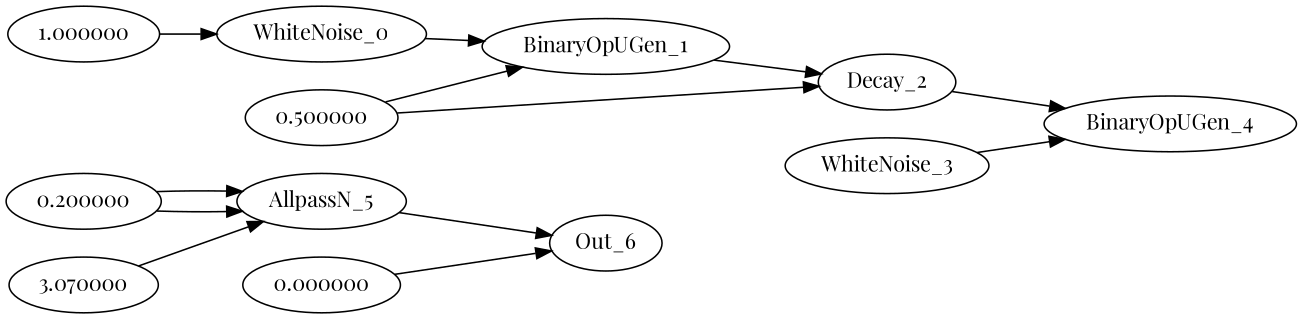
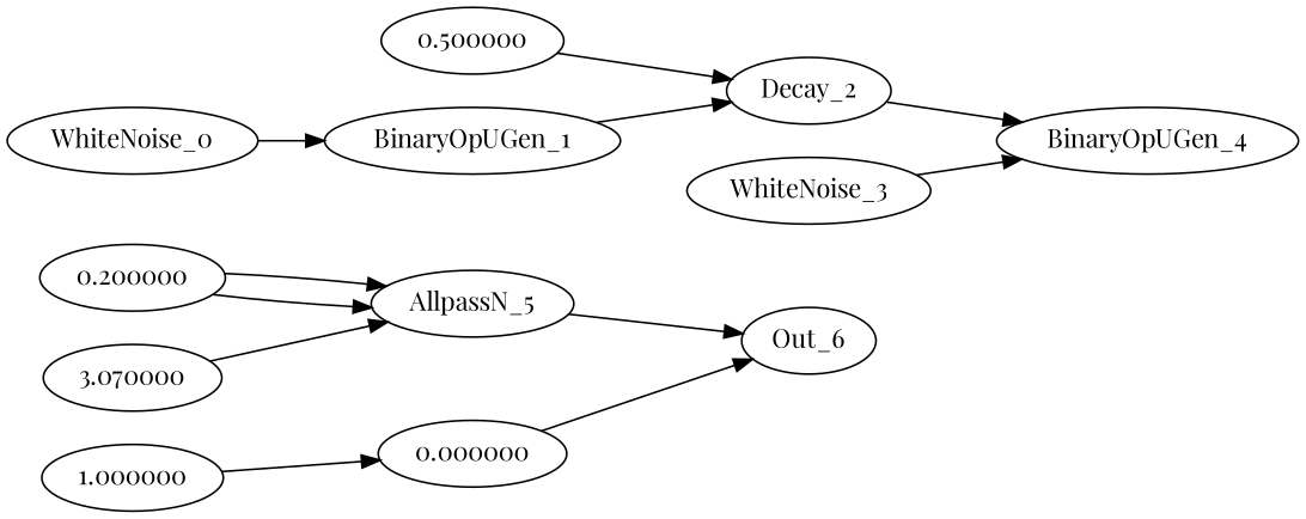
  digraph {
    fontname="Playfair Display"
    rankdir=LR
    node [fontname="Playfair Display"]
    edge [fontname="Playfair Display"]
    0.200000
    1.000000
    0.500000
    n4 [label=3.070000]
    AllpassN_5
    n6 [label=WhiteNoise_0]
    BinaryOpUGen_1
    Decay_2
    BinaryOpUGen_4
    Out_6
    WhiteNoise_3
    0.000000
    subgraph sub_1 {
    }
    subgraph sub_2 {
      0.200000
    }
    subgraph sub_3 {
      1.000000
    }
    subgraph sub_4 {
      0.500000
    }
    subgraph sub_5 {
    }
    subgraph sub_6 {
      0.200000
      n4
    }
    0.200000 -> AllpassN_5
    0.200000 -> AllpassN_5
-   1.000000 -> n6
-   0.500000 -> BinaryOpUGen_1
+   1.000000 -> 0.000000
    0.500000 -> Decay_2
    n4 -> AllpassN_5
    AllpassN_5 -> Out_6
    n6 -> BinaryOpUGen_1
    BinaryOpUGen_1 -> Decay_2
    Decay_2 -> BinaryOpUGen_4
    WhiteNoise_3 -> BinaryOpUGen_4
    0.000000 -> Out_6
  }
